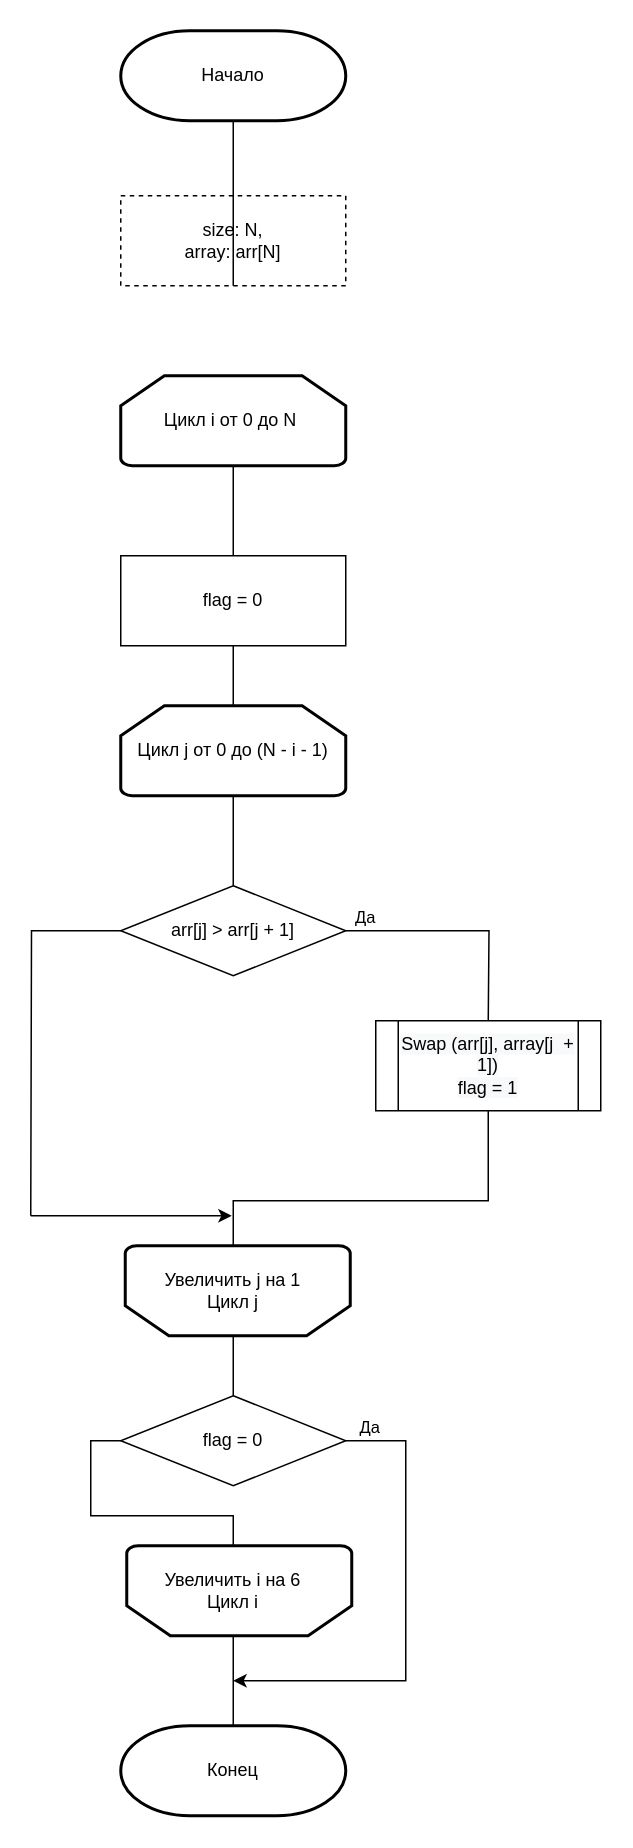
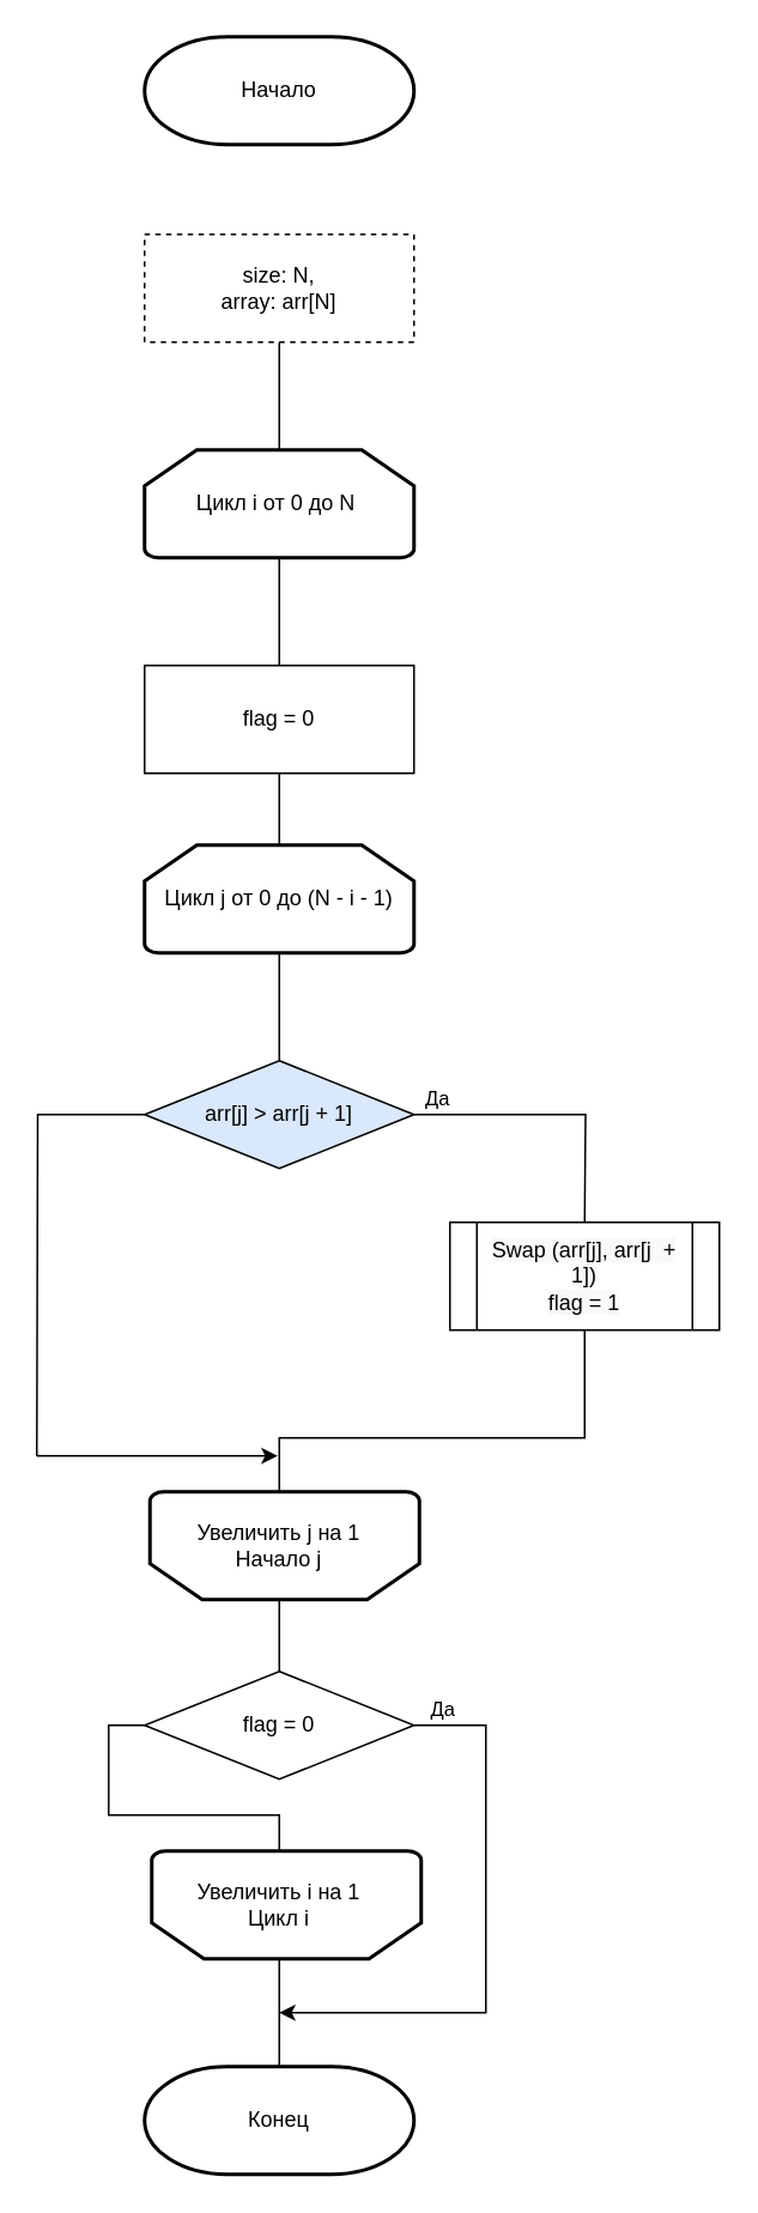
  <mxCell id="0" />
  <mxCell id="1" parent="0" />
  <mxCell id="2" value="Начало" style="strokeWidth=2;html=1;shape=mxgraph.flowchart.terminator;whiteSpace=wrap;" parent="1" vertex="1"><mxGeometry x="80" y="20" width="150" height="60" as="geometry" /></mxCell>
  <mxCell id="3" value="Цикл i от 0 до N&amp;nbsp;" style="strokeWidth=2;html=1;shape=mxgraph.flowchart.loop_limit;whiteSpace=wrap;labelBackgroundColor=none;" parent="1" vertex="1"><mxGeometry x="80" y="250" width="150" height="60" as="geometry" /></mxCell>
  <mxCell id="4" value="" style="strokeWidth=2;html=1;shape=mxgraph.flowchart.loop_limit;whiteSpace=wrap;labelBackgroundColor=none;rotation=-180;align=center;" parent="1" vertex="1"><mxGeometry x="84" y="1030" width="150" height="60" as="geometry" /></mxCell>
- <mxCell id="5" value="Увеличить i на 6&lt;br&gt;Цикл i" style="text;html=1;strokeColor=none;fillColor=none;align=center;verticalAlign=middle;whiteSpace=wrap;rounded=0;labelBackgroundColor=none;" parent="1" vertex="1"><mxGeometry x="75" y="1030" width="160" height="60" as="geometry" /></mxCell>
+ <mxCell id="5" value="Увеличить i на 1&lt;br&gt;Цикл i" style="text;html=1;strokeColor=none;fillColor=none;align=center;verticalAlign=middle;whiteSpace=wrap;rounded=0;labelBackgroundColor=none;" parent="1" vertex="1"><mxGeometry x="75" y="1030" width="160" height="60" as="geometry" /></mxCell>
  <mxCell id="6" value="size: N,&lt;br&gt;array: arr[N]" style="rounded=0;whiteSpace=wrap;html=1;labelBackgroundColor=none;dashed=1;" parent="1" vertex="1"><mxGeometry x="80" y="130" width="150" height="60" as="geometry" /></mxCell>
  <mxCell id="7" value="" style="strokeWidth=2;html=1;shape=mxgraph.flowchart.loop_limit;whiteSpace=wrap;labelBackgroundColor=none;rotation=-180;align=center;" parent="1" vertex="1"><mxGeometry x="83" y="830" width="150" height="60" as="geometry" /></mxCell>
  <mxCell id="8" style="edgeStyle=orthogonalEdgeStyle;rounded=0;orthogonalLoop=1;jettySize=auto;html=1;exitX=0.5;exitY=1;exitDx=0;exitDy=0;entryX=0.5;entryY=0;entryDx=0;entryDy=0;endArrow=none;endFill=0;" parent="1" source="9" target="25" edge="1"><mxGeometry relative="1" as="geometry" /></mxCell>
- <mxCell id="9" value="Увеличить j на 1&lt;br&gt;Цикл j" style="text;html=1;strokeColor=none;fillColor=none;align=center;verticalAlign=middle;whiteSpace=wrap;rounded=0;labelBackgroundColor=none;" parent="1" vertex="1"><mxGeometry x="75" y="830" width="160" height="60" as="geometry" /></mxCell>
+ <mxCell id="9" value="Увеличить j на 1&lt;br&gt;Начало j" style="text;html=1;strokeColor=none;fillColor=none;align=center;verticalAlign=middle;whiteSpace=wrap;rounded=0;labelBackgroundColor=none;" parent="1" vertex="1"><mxGeometry x="75" y="830" width="160" height="60" as="geometry" /></mxCell>
  <mxCell id="10" value="flag = 0" style="rounded=0;whiteSpace=wrap;html=1;labelBackgroundColor=none;" parent="1" vertex="1"><mxGeometry x="80" y="370" width="150" height="60" as="geometry" /></mxCell>
- <mxCell id="11" value="" style="endArrow=none;html=1;exitX=0.5;exitY=1;exitDx=0;exitDy=0;" parent="1" source="6" target="2" edge="1"><mxGeometry width="50" height="50" relative="1" as="geometry"><mxPoint x="140" y="240" as="sourcePoint" /><mxPoint x="190" y="190" as="targetPoint" /></mxGeometry></mxCell>
+ <mxCell id="11" value="" style="endArrow=none;html=1;exitX=0.5;exitY=1;exitDx=0;exitDy=0;entryX=0.5;entryY=0;entryDx=0;entryDy=0;entryPerimeter=0;" parent="1" source="6" target="3" edge="1"><mxGeometry width="50" height="50" relative="1" as="geometry"><mxPoint x="140" y="240" as="sourcePoint" /><mxPoint x="190" y="190" as="targetPoint" /></mxGeometry></mxCell>
  <mxCell id="12" value="Цикл j от 0 до (N - i - 1)" style="strokeWidth=2;html=1;shape=mxgraph.flowchart.loop_limit;whiteSpace=wrap;labelBackgroundColor=none;" parent="1" vertex="1"><mxGeometry x="80" y="470" width="150" height="60" as="geometry" /></mxCell>
  <mxCell id="13" value="" style="endArrow=none;html=1;entryX=0.5;entryY=1;entryDx=0;entryDy=0;entryPerimeter=0;exitX=0.5;exitY=0;exitDx=0;exitDy=0;" parent="1" source="10" target="3" edge="1"><mxGeometry width="50" height="50" relative="1" as="geometry"><mxPoint x="140" y="370" as="sourcePoint" /><mxPoint x="190" y="320" as="targetPoint" /></mxGeometry></mxCell>
  <mxCell id="14" value="" style="endArrow=none;html=1;entryX=0.5;entryY=1;entryDx=0;entryDy=0;exitX=0.5;exitY=0;exitDx=0;exitDy=0;exitPerimeter=0;" parent="1" source="12" target="10" edge="1"><mxGeometry width="50" height="50" relative="1" as="geometry"><mxPoint x="160" y="530" as="sourcePoint" /><mxPoint x="210" y="480" as="targetPoint" /></mxGeometry></mxCell>
  <mxCell id="15" value="" style="endArrow=none;html=1;entryX=0.5;entryY=1;entryDx=0;entryDy=0;entryPerimeter=0;exitX=0.5;exitY=0;exitDx=0;exitDy=0;" parent="1" target="12" edge="1"><mxGeometry width="50" height="50" relative="1" as="geometry"><mxPoint x="155" y="590" as="sourcePoint" /><mxPoint x="180" y="610" as="targetPoint" /></mxGeometry></mxCell>
  <mxCell id="16" value="" style="endArrow=none;html=1;entryX=0.5;entryY=1;entryDx=0;entryDy=0;exitX=0.5;exitY=0;exitDx=0;exitDy=0;" parent="1" target="5" edge="1"><mxGeometry width="50" height="50" relative="1" as="geometry"><mxPoint x="155" y="1150" as="sourcePoint" /><mxPoint x="210" y="1160" as="targetPoint" /></mxGeometry></mxCell>
  <mxCell id="17" style="edgeStyle=orthogonalEdgeStyle;rounded=0;orthogonalLoop=1;jettySize=auto;html=1;exitX=1;exitY=0.5;exitDx=0;exitDy=0;entryX=0.5;entryY=0;entryDx=0;entryDy=0;endArrow=none;endFill=0;" parent="1" source="20" edge="1"><mxGeometry relative="1" as="geometry"><mxPoint x="325" y="680" as="targetPoint" /></mxGeometry></mxCell>
  <mxCell id="18" value="Да" style="edgeLabel;html=1;align=center;verticalAlign=middle;resizable=0;points=[];" parent="17" vertex="1" connectable="0"><mxGeometry x="-0.797" y="4" relative="1" as="geometry"><mxPoint x="-3.62" y="-6" as="offset" /></mxGeometry></mxCell>
  <mxCell id="19" style="edgeStyle=orthogonalEdgeStyle;rounded=0;orthogonalLoop=1;jettySize=auto;html=1;exitX=0;exitY=0.5;exitDx=0;exitDy=0;endArrow=none;endFill=0;" parent="1" source="20" edge="1"><mxGeometry relative="1" as="geometry"><mxPoint x="20" y="810" as="targetPoint" /></mxGeometry></mxCell>
- <mxCell id="20" value="arr[j] &amp;gt; arr[j + 1]" style="rhombus;whiteSpace=wrap;html=1;" parent="1" vertex="1"><mxGeometry x="80" y="590" width="150" height="60" as="geometry" /></mxCell>
+ <mxCell id="20" value="arr[j] &amp;gt; arr[j + 1]" style="rhombus;whiteSpace=wrap;html=1;fillColor=#dae8fc;" parent="1" vertex="1"><mxGeometry x="80" y="590" width="150" height="60" as="geometry" /></mxCell>
  <mxCell id="21" style="edgeStyle=orthogonalEdgeStyle;rounded=0;orthogonalLoop=1;jettySize=auto;html=1;exitX=0.5;exitY=1;exitDx=0;exitDy=0;entryX=0.5;entryY=0;entryDx=0;entryDy=0;endArrow=none;endFill=0;" parent="1" target="9" edge="1"><mxGeometry relative="1" as="geometry"><Array as="points"><mxPoint x="325" y="800" /><mxPoint x="155" y="800" /></Array><mxPoint x="325" y="740" as="sourcePoint" /></mxGeometry></mxCell>
  <mxCell id="22" style="edgeStyle=orthogonalEdgeStyle;rounded=0;orthogonalLoop=1;jettySize=auto;html=1;exitX=1;exitY=0.5;exitDx=0;exitDy=0;" parent="1" source="25" edge="1"><mxGeometry relative="1" as="geometry"><mxPoint x="155" y="1120" as="targetPoint" /><Array as="points"><mxPoint x="270" y="960" /><mxPoint x="270" y="1120" /></Array></mxGeometry></mxCell>
  <mxCell id="23" value="Да" style="edgeLabel;html=1;align=center;verticalAlign=middle;resizable=0;points=[];" parent="22" vertex="1" connectable="0"><mxGeometry x="-0.917" relative="1" as="geometry"><mxPoint x="2.18" y="-10" as="offset" /></mxGeometry></mxCell>
  <mxCell id="24" style="edgeStyle=orthogonalEdgeStyle;rounded=0;orthogonalLoop=1;jettySize=auto;html=1;exitX=0;exitY=0.5;exitDx=0;exitDy=0;entryX=0.5;entryY=0;entryDx=0;entryDy=0;endArrow=none;endFill=0;" parent="1" source="25" target="5" edge="1"><mxGeometry relative="1" as="geometry" /></mxCell>
  <mxCell id="25" value="flag = 0" style="rhombus;whiteSpace=wrap;html=1;" parent="1" vertex="1"><mxGeometry x="80" y="930" width="150" height="60" as="geometry" /></mxCell>
  <mxCell id="26" value="Конец" style="strokeWidth=2;html=1;shape=mxgraph.flowchart.terminator;whiteSpace=wrap;" parent="1" vertex="1"><mxGeometry x="80" y="1150" width="150" height="60" as="geometry" /></mxCell>
  <mxCell id="27" value="" style="endArrow=classic;html=1;" parent="1" edge="1"><mxGeometry width="50" height="50" relative="1" as="geometry"><mxPoint x="20" y="810" as="sourcePoint" /><mxPoint x="154" y="810" as="targetPoint" /></mxGeometry></mxCell>
- <mxCell id="28" value="&#10;&#10;&lt;span style=&quot;color: rgb(0, 0, 0); font-family: helvetica; font-size: 12px; font-style: normal; font-weight: 400; letter-spacing: normal; text-align: center; text-indent: 0px; text-transform: none; word-spacing: 0px; background-color: rgb(248, 249, 250); display: inline; float: none;&quot;&gt;Swap (arr[j], array[j&amp;nbsp; + 1])&lt;/span&gt;&lt;br style=&quot;color: rgb(0, 0, 0); font-family: helvetica; font-size: 12px; font-style: normal; font-weight: 400; letter-spacing: normal; text-align: center; text-indent: 0px; text-transform: none; word-spacing: 0px; background-color: rgb(248, 249, 250);&quot;&gt;&lt;span style=&quot;color: rgb(0, 0, 0); font-family: helvetica; font-size: 12px; font-style: normal; font-weight: 400; letter-spacing: normal; text-align: center; text-indent: 0px; text-transform: none; word-spacing: 0px; background-color: rgb(248, 249, 250); display: inline; float: none;&quot;&gt;flag = 1&lt;/span&gt;&#10;&#10;" style="shape=process;whiteSpace=wrap;html=1;backgroundOutline=1;" vertex="1" parent="1"><mxGeometry x="250" y="680" width="150" height="60" as="geometry" /></mxCell>
+ <mxCell id="28" value="&#10;&#10;&lt;span style=&quot;color: rgb(0, 0, 0); font-family: helvetica; font-size: 12px; font-style: normal; font-weight: 400; letter-spacing: normal; text-align: center; text-indent: 0px; text-transform: none; word-spacing: 0px; background-color: rgb(248, 249, 250); display: inline; float: none;&quot;&gt;Swap (arr[j], arr[j&amp;nbsp; + 1])&lt;/span&gt;&lt;br style=&quot;color: rgb(0, 0, 0); font-family: helvetica; font-size: 12px; font-style: normal; font-weight: 400; letter-spacing: normal; text-align: center; text-indent: 0px; text-transform: none; word-spacing: 0px; background-color: rgb(248, 249, 250);&quot;&gt;&lt;span style=&quot;color: rgb(0, 0, 0); font-family: helvetica; font-size: 12px; font-style: normal; font-weight: 400; letter-spacing: normal; text-align: center; text-indent: 0px; text-transform: none; word-spacing: 0px; background-color: rgb(248, 249, 250); display: inline; float: none;&quot;&gt;flag = 1&lt;/span&gt;&#10;&#10;" style="shape=process;whiteSpace=wrap;html=1;backgroundOutline=1;" vertex="1" parent="1"><mxGeometry x="250" y="680" width="150" height="60" as="geometry" /></mxCell>
